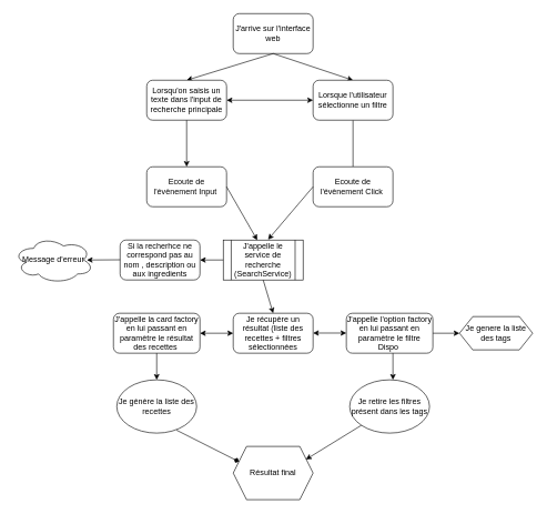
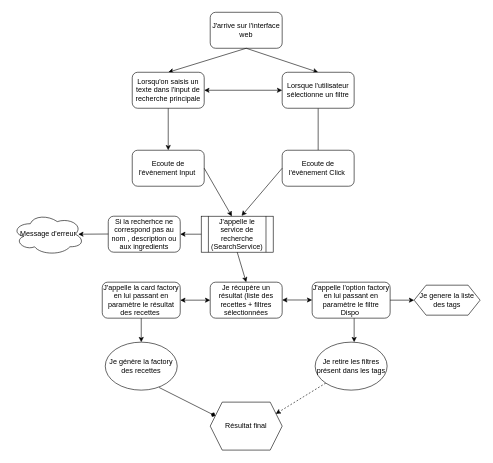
  <mxCell id="0" />
  <mxCell id="1" parent="0" />
  <mxCell id="2" value="J'arrive sur l'interface web" style="rounded=1;whiteSpace=wrap;html=1;" vertex="1" parent="1"><mxGeometry x="350" y="20" width="120" height="60" as="geometry" /></mxCell>
  <mxCell id="3" value="" style="endArrow=classic;html=1;rounded=0;exitX=0.5;exitY=1;exitDx=0;exitDy=0;entryX=0.5;entryY=0;entryDx=0;entryDy=0;" edge="1" parent="1" source="2" target="4"><mxGeometry width="50" height="50" relative="1" as="geometry"><mxPoint x="410" y="360" as="sourcePoint" /><mxPoint x="410" y="100" as="targetPoint" /></mxGeometry></mxCell>
  <mxCell id="4" value="Lorsqu'on&amp;nbsp;saisis un texte dans l'input de recherche principale" style="rounded=1;whiteSpace=wrap;html=1;" vertex="1" parent="1"><mxGeometry x="220" y="120" width="120" height="60" as="geometry" /></mxCell>
  <mxCell id="5" value="" style="endArrow=classic;html=1;rounded=0;exitX=0.5;exitY=1;exitDx=0;exitDy=0;entryX=0.5;entryY=0;entryDx=0;entryDy=0;" edge="1" parent="1" source="2"><mxGeometry width="50" height="50" relative="1" as="geometry"><mxPoint x="660" y="50" as="sourcePoint" /><mxPoint x="530" y="120" as="targetPoint" /></mxGeometry></mxCell>
  <mxCell id="6" value="" style="endArrow=classic;startArrow=classic;html=1;rounded=0;entryX=0;entryY=0.5;entryDx=0;entryDy=0;exitX=1;exitY=0.5;exitDx=0;exitDy=0;exitPerimeter=0;" edge="1" parent="1" source="4"><mxGeometry width="50" height="50" relative="1" as="geometry"><mxPoint x="350" y="150" as="sourcePoint" /><mxPoint x="470" y="150" as="targetPoint" /></mxGeometry></mxCell>
  <mxCell id="7" value="Ecoute de l'évènement Input&amp;nbsp;" style="rounded=1;whiteSpace=wrap;html=1;" vertex="1" parent="1"><mxGeometry x="220" y="250" width="120" height="60" as="geometry" /></mxCell>
  <mxCell id="8" value="" style="endArrow=classic;html=1;rounded=0;exitX=0.5;exitY=1;exitDx=0;exitDy=0;entryX=0.5;entryY=0;entryDx=0;entryDy=0;" edge="1" parent="1" source="4" target="7"><mxGeometry width="50" height="50" relative="1" as="geometry"><mxPoint x="410" y="220" as="sourcePoint" /><mxPoint x="460" y="170" as="targetPoint" /></mxGeometry></mxCell>
  <mxCell id="9" value="" style="endArrow=none;html=1;rounded=0;exitX=0.5;exitY=1;exitDx=0;exitDy=0;entryX=0.5;entryY=0;entryDx=0;entryDy=0;" edge="1" parent="1" source="23" target="24"><mxGeometry width="50" height="50" relative="1" as="geometry"><mxPoint x="536.96" y="181.02" as="sourcePoint" /><mxPoint x="510" y="230" as="targetPoint" /></mxGeometry></mxCell>
  <mxCell id="10" value="J'appelle le service de recherche (SearchService)" style="shape=process;whiteSpace=wrap;html=1;backgroundOutline=1;" vertex="1" parent="1"><mxGeometry x="335" y="360" width="120" height="60" as="geometry" /></mxCell>
  <mxCell id="11" value="" style="endArrow=classic;html=1;rounded=0;entryX=0.426;entryY=0.003;entryDx=0;entryDy=0;exitX=1;exitY=0.5;exitDx=0;exitDy=0;entryPerimeter=0;" edge="1" parent="1" source="7" target="10"><mxGeometry width="50" height="50" relative="1" as="geometry"><mxPoint x="600" y="290" as="sourcePoint" /><mxPoint x="650" y="240" as="targetPoint" /></mxGeometry></mxCell>
  <mxCell id="12" value="Je récupère un résultat (liste des recettes + filtres sélectionnées" style="rounded=1;whiteSpace=wrap;html=1;" vertex="1" parent="1"><mxGeometry x="350" y="470" width="120" height="60" as="geometry" /></mxCell>
  <mxCell id="13" value="" style="endArrow=classic;html=1;rounded=0;entryX=0.5;entryY=0;entryDx=0;entryDy=0;exitX=0.5;exitY=1;exitDx=0;exitDy=0;" edge="1" parent="1" source="10" target="12"><mxGeometry width="50" height="50" relative="1" as="geometry"><mxPoint x="420" y="320" as="sourcePoint" /><mxPoint x="420" y="370" as="targetPoint" /></mxGeometry></mxCell>
- <mxCell id="14" value="Je génère la liste des recettes" style="ellipse;whiteSpace=wrap;html=1;" vertex="1" parent="1"><mxGeometry x="175" y="570" width="120" height="80" as="geometry" /></mxCell>
+ <mxCell id="14" value="Je génère la factory des recettes" style="ellipse;whiteSpace=wrap;html=1;" vertex="1" parent="1"><mxGeometry x="175" y="570" width="120" height="80" as="geometry" /></mxCell>
  <mxCell id="15" value="Je retire les filtres présent dans les tags" style="ellipse;whiteSpace=wrap;html=1;" vertex="1" parent="1"><mxGeometry x="525" y="570" width="120" height="80" as="geometry" /></mxCell>
  <mxCell id="16" value="J'appelle la card factory en lui passant en paramètre le résultat des recettes&amp;nbsp;" style="rounded=1;whiteSpace=wrap;html=1;" vertex="1" parent="1"><mxGeometry x="170" y="470" width="130" height="60" as="geometry" /></mxCell>
  <mxCell id="17" value="J'appelle l'option factory en lui passant en paramètre le filtre Dispo&amp;nbsp;" style="rounded=1;whiteSpace=wrap;html=1;" vertex="1" parent="1"><mxGeometry x="520" y="470" width="130" height="60" as="geometry" /></mxCell>
  <mxCell id="18" value="" style="endArrow=classic;startArrow=classic;html=1;rounded=0;exitX=1;exitY=0.5;exitDx=0;exitDy=0;entryX=0;entryY=0.5;entryDx=0;entryDy=0;" edge="1" parent="1" source="16" target="12"><mxGeometry width="50" height="50" relative="1" as="geometry"><mxPoint x="530" y="460" as="sourcePoint" /><mxPoint x="580" y="410" as="targetPoint" /></mxGeometry></mxCell>
  <mxCell id="19" value="" style="endArrow=classic;startArrow=classic;html=1;rounded=0;exitX=1;exitY=0.5;exitDx=0;exitDy=0;entryX=0;entryY=0.5;entryDx=0;entryDy=0;" edge="1" parent="1"><mxGeometry width="50" height="50" relative="1" as="geometry"><mxPoint x="470" y="499.71" as="sourcePoint" /><mxPoint x="520" y="499.71" as="targetPoint" /></mxGeometry></mxCell>
  <mxCell id="20" value="" style="endArrow=classic;html=1;rounded=0;entryX=0.5;entryY=0;entryDx=0;entryDy=0;exitX=0.5;exitY=1;exitDx=0;exitDy=0;" edge="1" parent="1" source="16" target="14"><mxGeometry width="50" height="50" relative="1" as="geometry"><mxPoint x="510" y="380" as="sourcePoint" /><mxPoint x="560" y="330" as="targetPoint" /></mxGeometry></mxCell>
  <mxCell id="21" value="" style="endArrow=classic;html=1;rounded=0;entryX=0.5;entryY=0;entryDx=0;entryDy=0;exitX=0.5;exitY=1;exitDx=0;exitDy=0;" edge="1" parent="1"><mxGeometry width="50" height="50" relative="1" as="geometry"><mxPoint x="590" y="530" as="sourcePoint" /><mxPoint x="590" y="570" as="targetPoint" /></mxGeometry></mxCell>
  <mxCell id="22" value="Je genere la liste des tags" style="shape=hexagon;perimeter=hexagonPerimeter2;whiteSpace=wrap;html=1;fixedSize=1;" vertex="1" parent="1"><mxGeometry x="690" y="475" width="110" height="50" as="geometry" /></mxCell>
  <mxCell id="23" value="Lorsque l'utilisateur sélectionne un filtre" style="rounded=1;whiteSpace=wrap;html=1;" vertex="1" parent="1"><mxGeometry x="470" y="120" width="120" height="60" as="geometry" /></mxCell>
  <mxCell id="24" value="Ecoute de l'évènement Click&amp;nbsp;" style="rounded=1;whiteSpace=wrap;html=1;" vertex="1" parent="1"><mxGeometry x="470" y="250" width="120" height="60" as="geometry" /></mxCell>
  <mxCell id="25" value="" style="endArrow=classic;html=1;rounded=0;entryX=0.561;entryY=-0.01;entryDx=0;entryDy=0;exitX=0;exitY=0.5;exitDx=0;exitDy=0;entryPerimeter=0;" edge="1" parent="1" source="24" target="10"><mxGeometry width="50" height="50" relative="1" as="geometry"><mxPoint x="350" y="305" as="sourcePoint" /><mxPoint x="420" y="370" as="targetPoint" /><Array as="points" /></mxGeometry></mxCell>
  <mxCell id="26" value="" style="endArrow=classic;html=1;rounded=0;entryX=0;entryY=0.5;entryDx=0;entryDy=0;exitX=1;exitY=0.5;exitDx=0;exitDy=0;" edge="1" parent="1" source="17" target="22"><mxGeometry width="50" height="50" relative="1" as="geometry"><mxPoint x="650" y="450" as="sourcePoint" /><mxPoint x="700" y="400" as="targetPoint" /></mxGeometry></mxCell>
  <mxCell id="27" value="Résultat final" style="shape=hexagon;perimeter=hexagonPerimeter2;whiteSpace=wrap;html=1;fixedSize=1;" vertex="1" parent="1"><mxGeometry x="350" y="670" width="120" height="80" as="geometry" /></mxCell>
- <mxCell id="28" value="" style="endArrow=classic;html=1;rounded=0;entryX=0.91;entryY=0.245;entryDx=0;entryDy=0;entryPerimeter=0;exitX=0;exitY=1;exitDx=0;exitDy=0;" edge="1" parent="1" source="15" target="27"><mxGeometry width="50" height="50" relative="1" as="geometry"><mxPoint x="550" y="590" as="sourcePoint" /><mxPoint x="600" y="540" as="targetPoint" /></mxGeometry></mxCell>
+ <mxCell id="28" value="" style="endArrow=classic;html=1;rounded=0;entryX=0.91;entryY=0.245;entryDx=0;entryDy=0;entryPerimeter=0;exitX=0;exitY=1;exitDx=0;exitDy=0;dashed=1;" edge="1" parent="1" source="15" target="27"><mxGeometry width="50" height="50" relative="1" as="geometry"><mxPoint x="550" y="590" as="sourcePoint" /><mxPoint x="600" y="540" as="targetPoint" /></mxGeometry></mxCell>
  <mxCell id="29" value="" style="endArrow=diamond;html=1;rounded=0;entryX=0;entryY=0.25;entryDx=0;entryDy=0;exitX=0.748;exitY=0.945;exitDx=0;exitDy=0;exitPerimeter=0;" edge="1" parent="1" source="14" target="27"><mxGeometry width="50" height="50" relative="1" as="geometry"><mxPoint x="550" y="590" as="sourcePoint" /><mxPoint x="600" y="540" as="targetPoint" /></mxGeometry></mxCell>
  <mxCell id="30" value="" style="endArrow=classic;html=1;rounded=0;exitX=0;exitY=0.5;exitDx=0;exitDy=0;entryX=1;entryY=0.5;entryDx=0;entryDy=0;" edge="1" parent="1" source="10" target="31"><mxGeometry width="50" height="50" relative="1" as="geometry"><mxPoint x="270" y="410" as="sourcePoint" /><mxPoint x="280" y="390" as="targetPoint" /></mxGeometry></mxCell>
  <mxCell id="31" value="Si la recherhce ne correspond pas au nom , description ou aux ingredients" style="rounded=1;whiteSpace=wrap;html=1;" vertex="1" parent="1"><mxGeometry x="180" y="360" width="120" height="60" as="geometry" /></mxCell>
  <mxCell id="32" value="" style="endArrow=classic;html=1;rounded=0;" edge="1" parent="1"><mxGeometry relative="1" as="geometry"><mxPoint x="120" y="390" as="sourcePoint" /><mxPoint x="120" y="390" as="targetPoint" /></mxGeometry></mxCell>
  <mxCell id="33" value="Message d'erreur" style="ellipse;shape=cloud;whiteSpace=wrap;html=1;" vertex="1" parent="1"><mxGeometry y="355" width="120" height="70" as="geometry" x="20" /></mxCell>
  <mxCell id="34" value="" style="endArrow=classic;html=1;rounded=0;exitX=0;exitY=0.5;exitDx=0;exitDy=0;" edge="1" parent="1"><mxGeometry width="50" height="50" relative="1" as="geometry"><mxPoint x="180" y="389.71" as="sourcePoint" /><mxPoint x="130" y="390" as="targetPoint" /></mxGeometry></mxCell>
